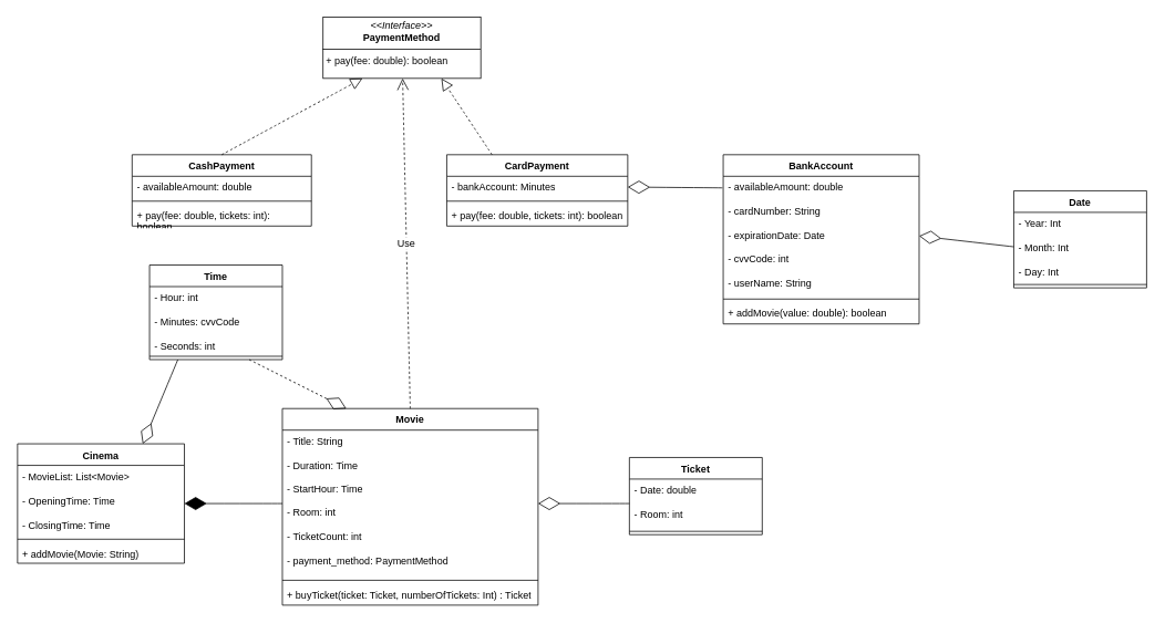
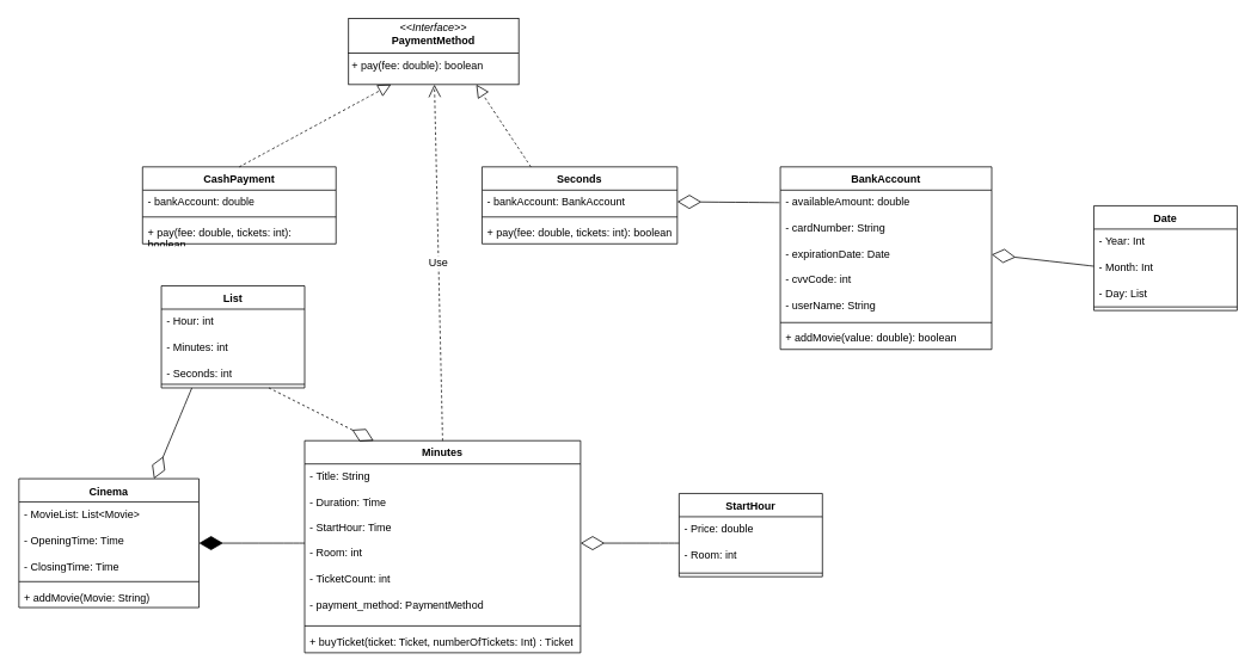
  <mxCell id="0" />
  <mxCell id="1" parent="0" />
  <mxCell id="2" value="&lt;p style=&quot;margin:0px;margin-top:4px;text-align:center;&quot;&gt;&lt;i&gt;&amp;lt;&amp;lt;Interface&amp;gt;&amp;gt;&lt;/i&gt;&lt;br&gt;&lt;b&gt;PaymentMethod&lt;/b&gt;&lt;/p&gt;&lt;hr style=&quot;border-style:solid;&quot; size=&quot;1&quot;&gt;&lt;p style=&quot;margin:0px;margin-left:4px;&quot;&gt;+ pay(fee: double): boolean&lt;br&gt;&lt;/p&gt;" style="verticalAlign=top;align=left;overflow=fill;html=1;whiteSpace=wrap;" vertex="1" parent="1"><mxGeometry x="388" y="20" width="190" height="74" as="geometry" /></mxCell>
  <mxCell id="3" value="CashPayment" style="swimlane;fontStyle=1;align=center;verticalAlign=top;childLayout=stackLayout;horizontal=1;startSize=26;horizontalStack=0;resizeParent=1;resizeParentMax=0;resizeLast=0;collapsible=1;marginBottom=0;whiteSpace=wrap;html=1;" vertex="1" parent="1"><mxGeometry x="158" y="186" width="216" height="86" as="geometry" /></mxCell>
- <mxCell id="4" value="- availableAmount: double" style="text;strokeColor=none;fillColor=none;align=left;verticalAlign=top;spacingLeft=4;spacingRight=4;overflow=hidden;rotatable=0;points=[[0,0.5],[1,0.5]];portConstraint=eastwest;whiteSpace=wrap;html=1;" vertex="1" parent="3"><mxGeometry y="26" width="216" height="26" as="geometry" /></mxCell>
+ <mxCell id="4" value="- bankAccount: double" style="text;strokeColor=none;fillColor=none;align=left;verticalAlign=top;spacingLeft=4;spacingRight=4;overflow=hidden;rotatable=0;points=[[0,0.5],[1,0.5]];portConstraint=eastwest;whiteSpace=wrap;html=1;" vertex="1" parent="3"><mxGeometry y="26" width="216" height="26" as="geometry" /></mxCell>
  <mxCell id="5" value="" style="line;strokeWidth=1;fillColor=none;align=left;verticalAlign=middle;spacingTop=-1;spacingLeft=3;spacingRight=3;rotatable=0;labelPosition=right;points=[];portConstraint=eastwest;strokeColor=inherit;" vertex="1" parent="3"><mxGeometry y="52" width="216" height="8" as="geometry" /></mxCell>
  <mxCell id="6" value="+ pay(fee: double, tickets: int): boolean" style="text;strokeColor=none;fillColor=none;align=left;verticalAlign=top;spacingLeft=4;spacingRight=4;overflow=hidden;rotatable=0;points=[[0,0.5],[1,0.5]];portConstraint=eastwest;whiteSpace=wrap;html=1;" vertex="1" parent="3"><mxGeometry y="60" width="216" height="26" as="geometry" /></mxCell>
- <mxCell id="7" value="CardPayment" style="swimlane;fontStyle=1;align=center;verticalAlign=top;childLayout=stackLayout;horizontal=1;startSize=26;horizontalStack=0;resizeParent=1;resizeParentMax=0;resizeLast=0;collapsible=1;marginBottom=0;whiteSpace=wrap;html=1;" vertex="1" parent="1"><mxGeometry x="537" y="186" width="218" height="86" as="geometry" /></mxCell>
- <mxCell id="8" value="- bankAccount: Minutes" style="text;strokeColor=none;fillColor=none;align=left;verticalAlign=top;spacingLeft=4;spacingRight=4;overflow=hidden;rotatable=0;points=[[0,0.5],[1,0.5]];portConstraint=eastwest;whiteSpace=wrap;html=1;" vertex="1" parent="7"><mxGeometry y="26" width="218" height="26" as="geometry" /></mxCell>
+ <mxCell id="7" value="Seconds" style="swimlane;fontStyle=1;align=center;verticalAlign=top;childLayout=stackLayout;horizontal=1;startSize=26;horizontalStack=0;resizeParent=1;resizeParentMax=0;resizeLast=0;collapsible=1;marginBottom=0;whiteSpace=wrap;html=1;" vertex="1" parent="1"><mxGeometry x="537" y="186" width="218" height="86" as="geometry" /></mxCell>
+ <mxCell id="8" value="- bankAccount: BankAccount" style="text;strokeColor=none;fillColor=none;align=left;verticalAlign=top;spacingLeft=4;spacingRight=4;overflow=hidden;rotatable=0;points=[[0,0.5],[1,0.5]];portConstraint=eastwest;whiteSpace=wrap;html=1;" vertex="1" parent="7"><mxGeometry y="26" width="218" height="26" as="geometry" /></mxCell>
  <mxCell id="9" value="" style="line;strokeWidth=1;fillColor=none;align=left;verticalAlign=middle;spacingTop=-1;spacingLeft=3;spacingRight=3;rotatable=0;labelPosition=right;points=[];portConstraint=eastwest;strokeColor=inherit;" vertex="1" parent="7"><mxGeometry y="52" width="218" height="8" as="geometry" /></mxCell>
  <mxCell id="10" value="+ pay(fee: double, tickets: int): boolean" style="text;strokeColor=none;fillColor=none;align=left;verticalAlign=top;spacingLeft=4;spacingRight=4;overflow=hidden;rotatable=0;points=[[0,0.5],[1,0.5]];portConstraint=eastwest;whiteSpace=wrap;html=1;" vertex="1" parent="7"><mxGeometry y="60" width="218" height="26" as="geometry" /></mxCell>
  <mxCell id="11" value="" style="endArrow=block;dashed=1;endFill=0;endSize=12;html=1;rounded=0;fontSize=12;curved=1;exitX=0.5;exitY=0;exitDx=0;exitDy=0;entryX=0.25;entryY=1;entryDx=0;entryDy=0;" edge="1" parent="1" source="3" target="2"><mxGeometry width="160" relative="1" as="geometry"><mxPoint x="539" y="311" as="sourcePoint" /><mxPoint x="699" y="311" as="targetPoint" /></mxGeometry></mxCell>
  <mxCell id="12" value="" style="endArrow=block;dashed=1;endFill=0;endSize=12;html=1;rounded=0;fontSize=12;curved=1;exitX=0.25;exitY=0;exitDx=0;exitDy=0;entryX=0.75;entryY=1;entryDx=0;entryDy=0;" edge="1" parent="1" source="7" target="2"><mxGeometry width="160" relative="1" as="geometry"><mxPoint x="540" y="311" as="sourcePoint" /><mxPoint x="700" y="311" as="targetPoint" /></mxGeometry></mxCell>
  <mxCell id="13" value="BankAccount" style="swimlane;fontStyle=1;align=center;verticalAlign=top;childLayout=stackLayout;horizontal=1;startSize=26;horizontalStack=0;resizeParent=1;resizeParentMax=0;resizeLast=0;collapsible=1;marginBottom=0;whiteSpace=wrap;html=1;" vertex="1" parent="1"><mxGeometry x="870" y="186" width="236" height="204" as="geometry" /></mxCell>
  <mxCell id="14" value="&lt;div&gt;- availableAmount: double&lt;/div&gt;&lt;div&gt;&lt;br&gt;&lt;/div&gt;&lt;div&gt;- cardNumber: String&lt;/div&gt;&lt;div&gt;&lt;br&gt;&lt;/div&gt;&lt;div&gt;- expirationDate: Date&lt;/div&gt;&lt;div&gt;&lt;br&gt;&lt;/div&gt;&lt;div&gt;- cvvCode: int&lt;/div&gt;&lt;div&gt;&lt;br&gt;&lt;/div&gt;&lt;div&gt;- userName: String&lt;br&gt;&lt;/div&gt;" style="text;strokeColor=none;fillColor=none;align=left;verticalAlign=top;spacingLeft=4;spacingRight=4;overflow=hidden;rotatable=0;points=[[0,0.5],[1,0.5]];portConstraint=eastwest;whiteSpace=wrap;html=1;" vertex="1" parent="13"><mxGeometry y="26" width="236" height="144" as="geometry" /></mxCell>
  <mxCell id="15" value="" style="line;strokeWidth=1;fillColor=none;align=left;verticalAlign=middle;spacingTop=-1;spacingLeft=3;spacingRight=3;rotatable=0;labelPosition=right;points=[];portConstraint=eastwest;strokeColor=inherit;" vertex="1" parent="13"><mxGeometry y="170" width="236" height="8" as="geometry" /></mxCell>
  <mxCell id="16" value="+ addMovie(value: double): boolean" style="text;strokeColor=none;fillColor=none;align=left;verticalAlign=top;spacingLeft=4;spacingRight=4;overflow=hidden;rotatable=0;points=[[0,0.5],[1,0.5]];portConstraint=eastwest;whiteSpace=wrap;html=1;" vertex="1" parent="13"><mxGeometry y="178" width="236" height="26" as="geometry" /></mxCell>
  <mxCell id="17" value="" style="endArrow=diamondThin;endFill=0;endSize=24;html=1;rounded=0;fontSize=12;curved=1;exitX=-0.004;exitY=0.097;exitDx=0;exitDy=0;exitPerimeter=0;entryX=1;entryY=0.5;entryDx=0;entryDy=0;" edge="1" parent="1" source="14" target="8"><mxGeometry width="160" relative="1" as="geometry"><mxPoint x="791" y="311" as="sourcePoint" /><mxPoint x="951" y="311" as="targetPoint" /></mxGeometry></mxCell>
  <mxCell id="18" value="Cinema" style="swimlane;fontStyle=1;align=center;verticalAlign=top;childLayout=stackLayout;horizontal=1;startSize=26;horizontalStack=0;resizeParent=1;resizeParentMax=0;resizeLast=0;collapsible=1;marginBottom=0;whiteSpace=wrap;html=1;" vertex="1" parent="1"><mxGeometry x="20" y="534.5" width="201" height="144" as="geometry" /></mxCell>
  <mxCell id="19" value="&lt;div&gt;- MovieList: List&amp;lt;Movie&amp;gt;&lt;br&gt;&lt;/div&gt;&lt;div&gt;&lt;br&gt;&lt;/div&gt;&lt;div&gt;- OpeningTime: Time&lt;/div&gt;&lt;div&gt;&lt;br&gt;&lt;/div&gt;&lt;div&gt;- ClosingTime: Time&lt;br&gt;&lt;/div&gt;" style="text;strokeColor=none;fillColor=none;align=left;verticalAlign=top;spacingLeft=4;spacingRight=4;overflow=hidden;rotatable=0;points=[[0,0.5],[1,0.5]];portConstraint=eastwest;whiteSpace=wrap;html=1;" vertex="1" parent="18"><mxGeometry y="26" width="201" height="85" as="geometry" /></mxCell>
  <mxCell id="20" value="" style="line;strokeWidth=1;fillColor=none;align=left;verticalAlign=middle;spacingTop=-1;spacingLeft=3;spacingRight=3;rotatable=0;labelPosition=right;points=[];portConstraint=eastwest;strokeColor=inherit;" vertex="1" parent="18"><mxGeometry y="111" width="201" height="8" as="geometry" /></mxCell>
  <mxCell id="21" value="&lt;div&gt;+ addMovie(Movie: String) &lt;br&gt;&lt;/div&gt;" style="text;strokeColor=none;fillColor=none;align=left;verticalAlign=top;spacingLeft=4;spacingRight=4;overflow=hidden;rotatable=0;points=[[0,0.5],[1,0.5]];portConstraint=eastwest;whiteSpace=wrap;html=1;" vertex="1" parent="18"><mxGeometry y="119" width="201" height="25" as="geometry" /></mxCell>
- <mxCell id="22" value="Movie" style="swimlane;fontStyle=1;align=center;verticalAlign=top;childLayout=stackLayout;horizontal=1;startSize=26;horizontalStack=0;resizeParent=1;resizeParentMax=0;resizeLast=0;collapsible=1;marginBottom=0;whiteSpace=wrap;html=1;" vertex="1" parent="1"><mxGeometry x="339" y="492" width="308" height="237" as="geometry" /></mxCell>
+ <mxCell id="22" value="Minutes" style="swimlane;fontStyle=1;align=center;verticalAlign=top;childLayout=stackLayout;horizontal=1;startSize=26;horizontalStack=0;resizeParent=1;resizeParentMax=0;resizeLast=0;collapsible=1;marginBottom=0;whiteSpace=wrap;html=1;" vertex="1" parent="1"><mxGeometry x="339" y="492" width="308" height="237" as="geometry" /></mxCell>
  <mxCell id="23" value="&lt;div&gt;- Title: String&lt;/div&gt;&lt;div&gt;&lt;br&gt;&lt;/div&gt;&lt;div&gt;- Duration: Time&lt;/div&gt;&lt;div&gt;&lt;br&gt;&lt;/div&gt;&lt;div&gt;- StartHour: Time&lt;/div&gt;&lt;div&gt;&lt;br&gt;&lt;/div&gt;&lt;div&gt;- Room: int&lt;/div&gt;&lt;div&gt;&lt;br&gt;&lt;/div&gt;&lt;div&gt;- TicketCount: int&lt;/div&gt;&lt;div&gt;&lt;br&gt;&lt;/div&gt;&lt;div&gt;- payment_method: PaymentMethod&lt;br&gt;&lt;/div&gt;" style="text;strokeColor=none;fillColor=none;align=left;verticalAlign=top;spacingLeft=4;spacingRight=4;overflow=hidden;rotatable=0;points=[[0,0.5],[1,0.5]];portConstraint=eastwest;whiteSpace=wrap;html=1;" vertex="1" parent="22"><mxGeometry y="26" width="308" height="177" as="geometry" /></mxCell>
  <mxCell id="24" value="" style="line;strokeWidth=1;fillColor=none;align=left;verticalAlign=middle;spacingTop=-1;spacingLeft=3;spacingRight=3;rotatable=0;labelPosition=right;points=[];portConstraint=eastwest;strokeColor=inherit;" vertex="1" parent="22"><mxGeometry y="203" width="308" height="8" as="geometry" /></mxCell>
  <mxCell id="25" value="+ buyTicket(ticket: Ticket, numberOfTickets: Int) : Ticket" style="text;strokeColor=none;fillColor=none;align=left;verticalAlign=top;spacingLeft=4;spacingRight=4;overflow=hidden;rotatable=0;points=[[0,0.5],[1,0.5]];portConstraint=eastwest;whiteSpace=wrap;html=1;" vertex="1" parent="22"><mxGeometry y="211" width="308" height="26" as="geometry" /></mxCell>
- <mxCell id="26" value="Ticket" style="swimlane;fontStyle=1;align=center;verticalAlign=top;childLayout=stackLayout;horizontal=1;startSize=26;horizontalStack=0;resizeParent=1;resizeParentMax=0;resizeLast=0;collapsible=1;marginBottom=0;whiteSpace=wrap;html=1;" vertex="1" parent="1"><mxGeometry x="757" y="551" width="160" height="93" as="geometry" /></mxCell>
- <mxCell id="27" value="&lt;div&gt;- Date: double&lt;/div&gt;&lt;div&gt;&lt;br&gt;&lt;/div&gt;&lt;div&gt;- Room: int&lt;br&gt;&lt;/div&gt;" style="text;strokeColor=none;fillColor=none;align=left;verticalAlign=top;spacingLeft=4;spacingRight=4;overflow=hidden;rotatable=0;points=[[0,0.5],[1,0.5]];portConstraint=eastwest;whiteSpace=wrap;html=1;" vertex="1" parent="26"><mxGeometry y="26" width="160" height="59" as="geometry" /></mxCell>
+ <mxCell id="26" value="StartHour" style="swimlane;fontStyle=1;align=center;verticalAlign=top;childLayout=stackLayout;horizontal=1;startSize=26;horizontalStack=0;resizeParent=1;resizeParentMax=0;resizeLast=0;collapsible=1;marginBottom=0;whiteSpace=wrap;html=1;" vertex="1" parent="1"><mxGeometry x="757" y="551" width="160" height="93" as="geometry" /></mxCell>
+ <mxCell id="27" value="&lt;div&gt;- Price: double&lt;/div&gt;&lt;div&gt;&lt;br&gt;&lt;/div&gt;&lt;div&gt;- Room: int&lt;br&gt;&lt;/div&gt;" style="text;strokeColor=none;fillColor=none;align=left;verticalAlign=top;spacingLeft=4;spacingRight=4;overflow=hidden;rotatable=0;points=[[0,0.5],[1,0.5]];portConstraint=eastwest;whiteSpace=wrap;html=1;" vertex="1" parent="26"><mxGeometry y="26" width="160" height="59" as="geometry" /></mxCell>
  <mxCell id="28" value="" style="line;strokeWidth=1;fillColor=none;align=left;verticalAlign=middle;spacingTop=-1;spacingLeft=3;spacingRight=3;rotatable=0;labelPosition=right;points=[];portConstraint=eastwest;strokeColor=inherit;" vertex="1" parent="26"><mxGeometry y="85" width="160" height="8" as="geometry" /></mxCell>
- <mxCell id="29" value="Time" style="swimlane;fontStyle=1;align=center;verticalAlign=top;childLayout=stackLayout;horizontal=1;startSize=26;horizontalStack=0;resizeParent=1;resizeParentMax=0;resizeLast=0;collapsible=1;marginBottom=0;whiteSpace=wrap;html=1;" vertex="1" parent="1"><mxGeometry x="179" y="319" width="160" height="114" as="geometry" /></mxCell>
- <mxCell id="30" value="&lt;div&gt;- Hour: int&lt;/div&gt;&lt;div&gt;&lt;br&gt;&lt;/div&gt;&lt;div&gt;- Minutes: cvvCode&lt;/div&gt;&lt;div&gt;&lt;br&gt;&lt;/div&gt;&lt;div&gt;- Seconds: int&lt;br&gt;&lt;/div&gt;" style="text;strokeColor=none;fillColor=none;align=left;verticalAlign=top;spacingLeft=4;spacingRight=4;overflow=hidden;rotatable=0;points=[[0,0.5],[1,0.5]];portConstraint=eastwest;whiteSpace=wrap;html=1;" vertex="1" parent="29"><mxGeometry y="26" width="160" height="80" as="geometry" /></mxCell>
+ <mxCell id="29" value="List" style="swimlane;fontStyle=1;align=center;verticalAlign=top;childLayout=stackLayout;horizontal=1;startSize=26;horizontalStack=0;resizeParent=1;resizeParentMax=0;resizeLast=0;collapsible=1;marginBottom=0;whiteSpace=wrap;html=1;" vertex="1" parent="1"><mxGeometry x="179" y="319" width="160" height="114" as="geometry" /></mxCell>
+ <mxCell id="30" value="&lt;div&gt;- Hour: int&lt;/div&gt;&lt;div&gt;&lt;br&gt;&lt;/div&gt;&lt;div&gt;- Minutes: int&lt;/div&gt;&lt;div&gt;&lt;br&gt;&lt;/div&gt;&lt;div&gt;- Seconds: int&lt;br&gt;&lt;/div&gt;" style="text;strokeColor=none;fillColor=none;align=left;verticalAlign=top;spacingLeft=4;spacingRight=4;overflow=hidden;rotatable=0;points=[[0,0.5],[1,0.5]];portConstraint=eastwest;whiteSpace=wrap;html=1;" vertex="1" parent="29"><mxGeometry y="26" width="160" height="80" as="geometry" /></mxCell>
  <mxCell id="31" value="" style="line;strokeWidth=1;fillColor=none;align=left;verticalAlign=middle;spacingTop=-1;spacingLeft=3;spacingRight=3;rotatable=0;labelPosition=right;points=[];portConstraint=eastwest;strokeColor=inherit;" vertex="1" parent="29"><mxGeometry y="106" width="160" height="8" as="geometry" /></mxCell>
  <mxCell id="32" value="Date" style="swimlane;fontStyle=1;align=center;verticalAlign=top;childLayout=stackLayout;horizontal=1;startSize=26;horizontalStack=0;resizeParent=1;resizeParentMax=0;resizeLast=0;collapsible=1;marginBottom=0;whiteSpace=wrap;html=1;" vertex="1" parent="1"><mxGeometry x="1220" y="229.5" width="160" height="117" as="geometry" /></mxCell>
- <mxCell id="33" value="&lt;div&gt;- Year: Int&lt;/div&gt;&lt;div&gt;&lt;br&gt;&lt;/div&gt;&lt;div&gt;- Month: Int&lt;/div&gt;&lt;div&gt;&lt;br&gt;&lt;/div&gt;&lt;div&gt;- Day: Int&lt;/div&gt;" style="text;strokeColor=none;fillColor=none;align=left;verticalAlign=top;spacingLeft=4;spacingRight=4;overflow=hidden;rotatable=0;points=[[0,0.5],[1,0.5]];portConstraint=eastwest;whiteSpace=wrap;html=1;" vertex="1" parent="32"><mxGeometry y="26" width="160" height="83" as="geometry" /></mxCell>
+ <mxCell id="33" value="&lt;div&gt;- Year: Int&lt;/div&gt;&lt;div&gt;&lt;br&gt;&lt;/div&gt;&lt;div&gt;- Month: Int&lt;/div&gt;&lt;div&gt;&lt;br&gt;&lt;/div&gt;&lt;div&gt;- Day: List&lt;/div&gt;" style="text;strokeColor=none;fillColor=none;align=left;verticalAlign=top;spacingLeft=4;spacingRight=4;overflow=hidden;rotatable=0;points=[[0,0.5],[1,0.5]];portConstraint=eastwest;whiteSpace=wrap;html=1;" vertex="1" parent="32"><mxGeometry y="26" width="160" height="83" as="geometry" /></mxCell>
  <mxCell id="34" value="" style="line;strokeWidth=1;fillColor=none;align=left;verticalAlign=middle;spacingTop=-1;spacingLeft=3;spacingRight=3;rotatable=0;labelPosition=right;points=[];portConstraint=eastwest;strokeColor=inherit;" vertex="1" parent="32"><mxGeometry y="109" width="160" height="8" as="geometry" /></mxCell>
  <mxCell id="35" value="Use" style="endArrow=open;endSize=12;dashed=1;html=1;rounded=0;fontSize=12;curved=1;exitX=0.5;exitY=0;exitDx=0;exitDy=0;" edge="1" parent="1" source="22" target="2"><mxGeometry width="160" relative="1" as="geometry"><mxPoint x="651" y="341" as="sourcePoint" /><mxPoint x="811" y="341" as="targetPoint" /></mxGeometry></mxCell>
  <mxCell id="36" value="" style="endArrow=diamondThin;endFill=0;endSize=24;html=1;rounded=0;fontSize=12;curved=1;exitX=0;exitY=0.5;exitDx=0;exitDy=0;entryX=1;entryY=0.5;entryDx=0;entryDy=0;" edge="1" parent="1" source="27" target="23"><mxGeometry width="160" relative="1" as="geometry"><mxPoint x="651" y="341" as="sourcePoint" /><mxPoint x="811" y="341" as="targetPoint" /></mxGeometry></mxCell>
  <mxCell id="37" value="" style="endArrow=diamondThin;endFill=1;endSize=24;html=1;rounded=0;fontSize=12;curved=1;exitX=0;exitY=0.5;exitDx=0;exitDy=0;entryX=1;entryY=0.5;entryDx=0;entryDy=0;" edge="1" parent="1" source="23" target="18"><mxGeometry width="160" relative="1" as="geometry"><mxPoint x="651" y="341" as="sourcePoint" /><mxPoint x="811" y="341" as="targetPoint" /></mxGeometry></mxCell>
  <mxCell id="38" value="" style="endArrow=diamondThin;endFill=0;endSize=24;html=1;rounded=0;fontSize=12;curved=1;exitX=0;exitY=0.5;exitDx=0;exitDy=0;entryX=1;entryY=0.5;entryDx=0;entryDy=0;" edge="1" parent="1" source="33" target="14"><mxGeometry width="160" relative="1" as="geometry"><mxPoint x="651" y="341" as="sourcePoint" /><mxPoint x="811" y="341" as="targetPoint" /></mxGeometry></mxCell>
  <mxCell id="39" value="" style="endArrow=diamondThin;endFill=0;endSize=24;html=1;rounded=0;fontSize=12;curved=1;exitX=0.213;exitY=1;exitDx=0;exitDy=0;exitPerimeter=0;entryX=0.75;entryY=0;entryDx=0;entryDy=0;" edge="1" parent="1" source="31" target="18"><mxGeometry width="160" relative="1" as="geometry"><mxPoint x="651" y="341" as="sourcePoint" /><mxPoint x="811" y="341" as="targetPoint" /></mxGeometry></mxCell>
  <mxCell id="40" value="" style="endArrow=diamondThin;endFill=0;endSize=24;html=1;rounded=0;fontSize=12;curved=1;exitX=0.75;exitY=1;exitDx=0;exitDy=0;entryX=0.25;entryY=0;entryDx=0;entryDy=0;dashed=1;" edge="1" parent="1" source="29" target="22"><mxGeometry width="160" relative="1" as="geometry"><mxPoint x="651" y="341" as="sourcePoint" /><mxPoint x="811" y="341" as="targetPoint" /></mxGeometry></mxCell>
